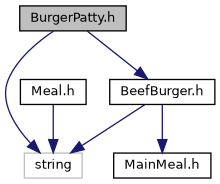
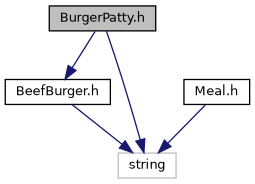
  digraph {
    node [color=black fillcolor=white fontname=Helvetica fontsize=10 shape=record style=filled]
    edge [color=midnightblue fontname=Helvetica fontsize=10 labelfontname=Helvetica labelfontsize=10 style=solid]
    n1 [fillcolor=grey75 fontcolor=black height=0.2 label="BurgerPatty.h" width=0.4]
    n2 [height=0.2 label="BeefBurger.h" width=0.4]
    n3 [color=grey75 height=0.2 label=string width=0.4]
-   n4 [height=0.2 label="MainMeal.h" width=0.4]
    n5 [height=0.2 label="Meal.h" width=0.4]
    n1 -> n2
    n1 -> n3
    n2 -> n3
-   n2 -> n4
    n5 -> n3
  }
